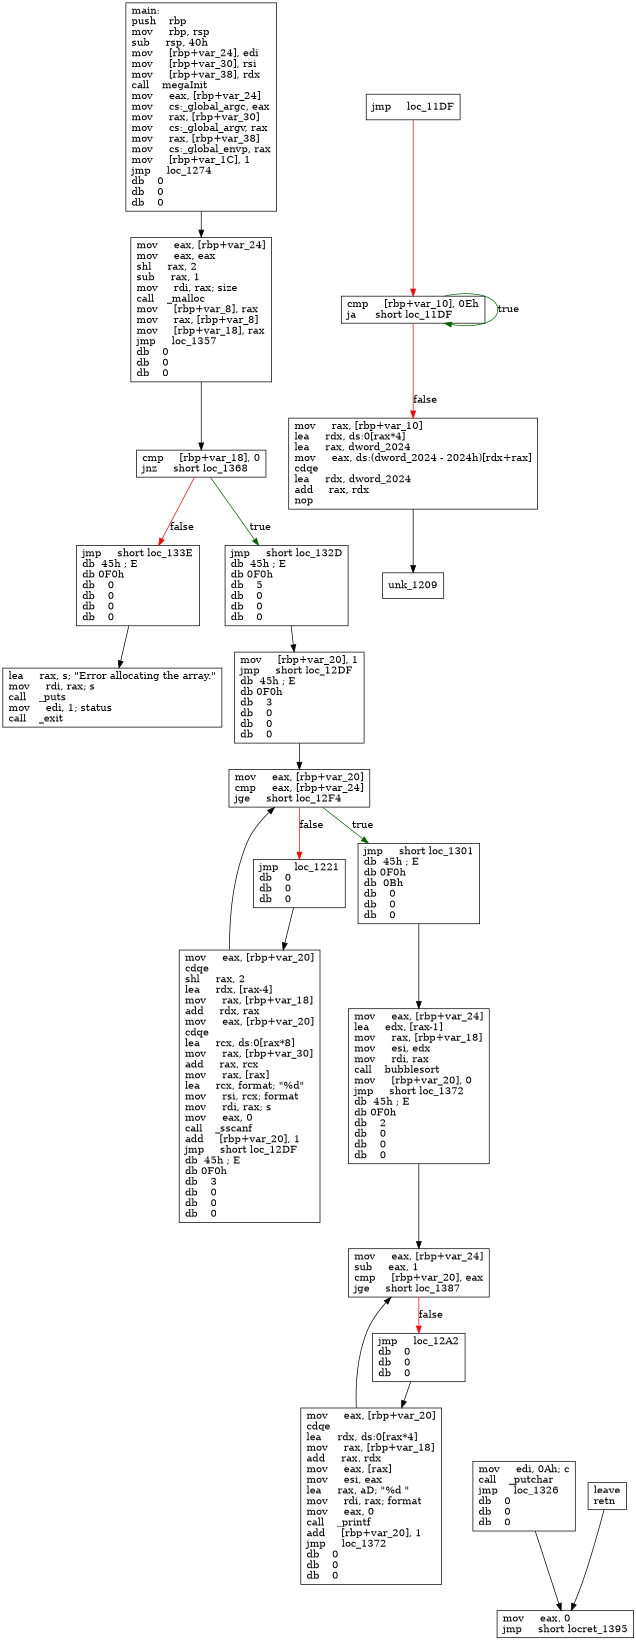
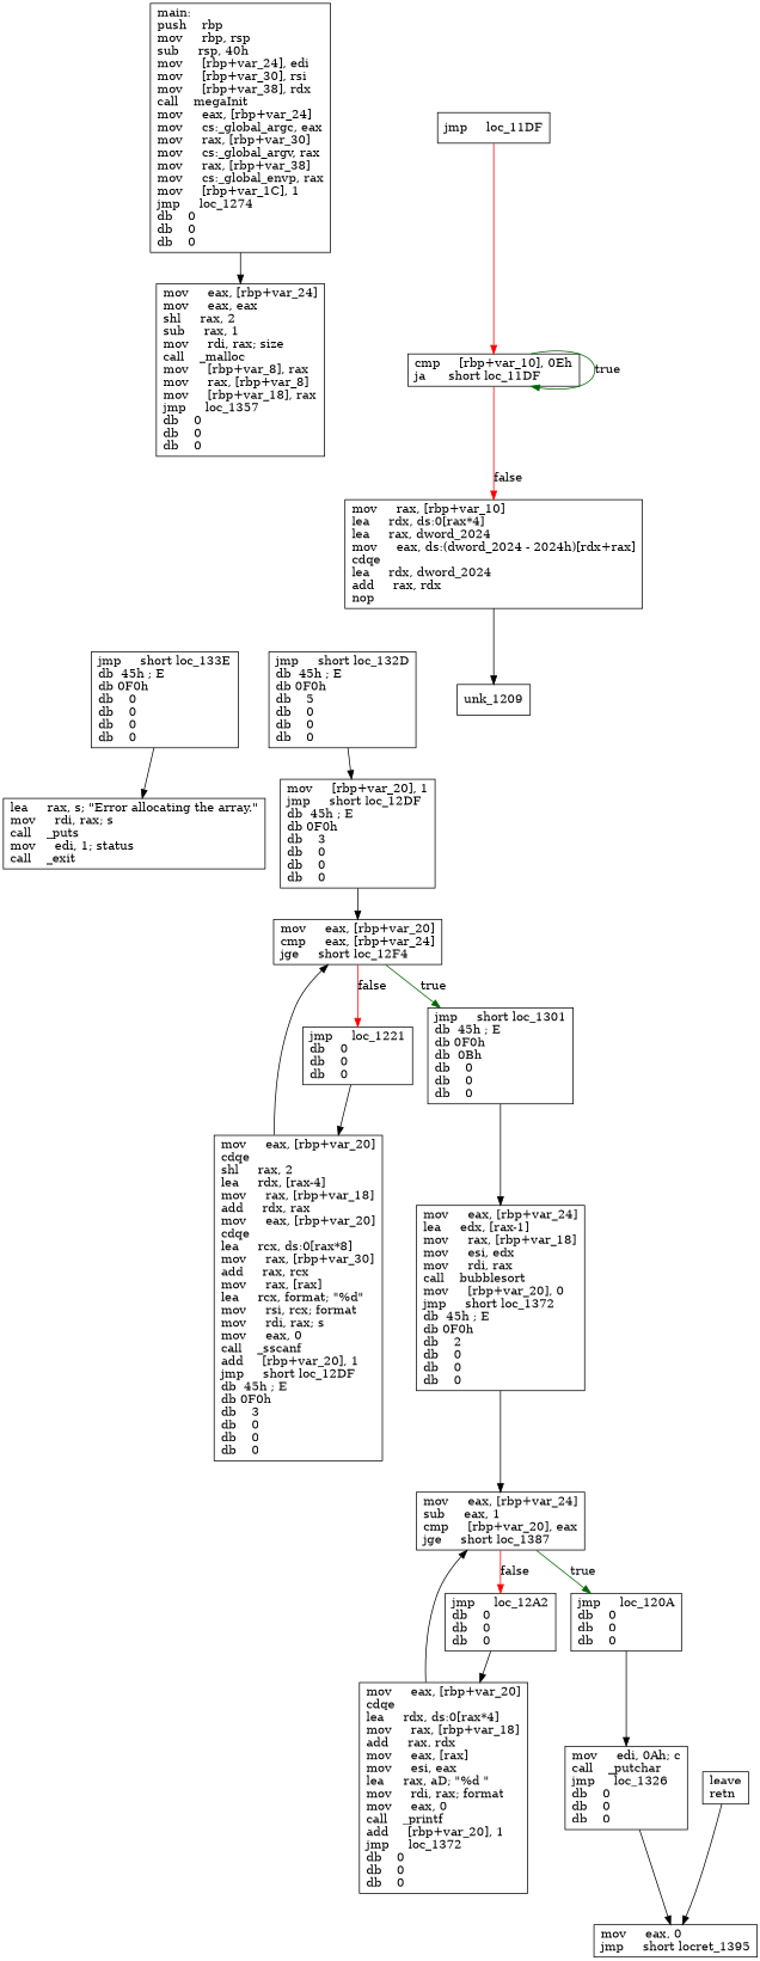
  digraph {
    node [shape=box]
    n1 [label="main:\lpush    rbp\lmov     rbp, rsp\lsub     rsp, 40h\lmov     [rbp+var_24], edi\lmov     [rbp+var_30], rsi\lmov     [rbp+var_38], rdx\lcall    megaInit\lmov     eax, [rbp+var_24]\lmov     cs:_global_argc, eax\lmov     rax, [rbp+var_30]\lmov     cs:_global_argv, rax\lmov     rax, [rbp+var_38]\lmov     cs:_global_envp, rax\lmov     [rbp+var_1C], 1\ljmp     loc_1274\ldb    0\ldb    0\ldb    0\l"]
    n2 [label="mov     eax, [rbp+var_24]\lmov     eax, eax\lshl     rax, 2\lsub     rax, 1\lmov     rdi, rax; size\lcall    _malloc\lmov     [rbp+var_8], rax\lmov     rax, [rbp+var_8]\lmov     [rbp+var_18], rax\ljmp     loc_1357\ldb    0\ldb    0\ldb    0\l"]
-   n3 [label="cmp     [rbp+var_18], 0\ljnz     short loc_1368\l"]
    n4 [label="cmp     [rbp+var_10], 0Eh\lja      short loc_11DF\l"]
    n5 [label="mov     rax, [rbp+var_10]\llea     rdx, ds:0[rax*4]\llea     rax, dword_2024\lmov     eax, ds:(dword_2024 - 2024h)[rdx+rax]\lcdqe\llea     rdx, dword_2024\ladd     rax, rdx\lnop\l"]
    n6 [label="unk_1209\l"]
    n7 [label="mov     edi, 0Ah; c\lcall    _putchar\ljmp     loc_1326\ldb    0\ldb    0\ldb    0\l"]
    n8 [label="mov     eax, 0\ljmp     short locret_1395\l"]
    n9 [label="mov     eax, [rbp+var_20]\lcdqe\lshl     rax, 2\llea     rdx, [rax-4]\lmov     rax, [rbp+var_18]\ladd     rdx, rax\lmov     eax, [rbp+var_20]\lcdqe\llea     rcx, ds:0[rax*8]\lmov     rax, [rbp+var_30]\ladd     rax, rcx\lmov     rax, [rax]\llea     rcx, format; \"%d\"\lmov     rsi, rcx; format\lmov     rdi, rax; s\lmov     eax, 0\lcall    _sscanf\ladd     [rbp+var_20], 1\ljmp     short loc_12DF\ldb  45h ; E\ldb 0F0h\ldb    3\ldb    0\ldb    0\ldb    0\l"]
    n10 [label="mov     eax, [rbp+var_20]\lcmp     eax, [rbp+var_24]\ljge     short loc_12F4\l"]
    n11 [label="jmp     loc_1221\ldb    0\ldb    0\ldb    0\l"]
    n12 [label="jmp     short loc_1301\ldb  45h ; E\ldb 0F0h\ldb  0Bh\ldb    0\ldb    0\ldb    0\l"]
    n13 [label="jmp     short loc_133E\ldb  45h ; E\ldb 0F0h\ldb    0\ldb    0\ldb    0\ldb    0\l"]
    n14 [label="jmp     short loc_132D\ldb  45h ; E\ldb 0F0h\ldb    5\ldb    0\ldb    0\ldb    0\l"]
    n15 [label="mov     eax, [rbp+var_20]\lcdqe\llea     rdx, ds:0[rax*4]\lmov     rax, [rbp+var_18]\ladd     rax, rdx\lmov     eax, [rax]\lmov     esi, eax\llea     rax, aD; \"%d \"\lmov     rdi, rax; format\lmov     eax, 0\lcall    _printf\ladd     [rbp+var_20], 1\ljmp     loc_1372\ldb    0\ldb    0\ldb    0\l"]
    n16 [label="mov     eax, [rbp+var_24]\lsub     eax, 1\lcmp     [rbp+var_20], eax\ljge     short loc_1387\l"]
    n17 [label="jmp     loc_12A2\ldb    0\ldb    0\ldb    0\l"]
+   n18 [label="jmp     loc_120A\ldb    0\ldb    0\ldb    0\l"]
    n19 [label="mov     eax, [rbp+var_24]\llea     edx, [rax-1]\lmov     rax, [rbp+var_18]\lmov     esi, edx\lmov     rdi, rax\lcall    bubblesort\lmov     [rbp+var_20], 0\ljmp     short loc_1372\ldb  45h ; E\ldb 0F0h\ldb    2\ldb    0\ldb    0\ldb    0\l"]
    n20 [label="leave\lretn\l"]
    n21 [label="mov     [rbp+var_20], 1\ljmp     short loc_12DF\ldb  45h ; E\ldb 0F0h\ldb    3\ldb    0\ldb    0\ldb    0\l"]
    n22 [label="lea     rax, s; \"Error allocating the array.\"\lmov     rdi, rax; s\lcall    _puts\lmov     edi, 1; status\lcall    _exit\l"]
    n23 [label="jmp     loc_11DF\l"]
    n1 -> n2
-   n2 -> n3
-   n3 -> n13 [color=red label=false]
-   n3 -> n14 [color=darkgreen label=true]
    n4 -> n4 [color=darkgreen label=true]
    n4 -> n5 [color=red label=false]
    n5 -> n6
    n7 -> n8
    n9 -> n10
    n10 -> n11 [color=red label=false]
    n10 -> n12 [color=darkgreen label=true]
    n11 -> n9
    n12 -> n19
    n13 -> n22
    n14 -> n21
    n15 -> n16
    n16 -> n17 [color=red label=false]
+   n16 -> n18 [color=darkgreen label=true]
    n17 -> n15
+   n18 -> n7
    n19 -> n16
    n20 -> n8
    n21 -> n10
    n23 -> n4 [color=red]
  }
